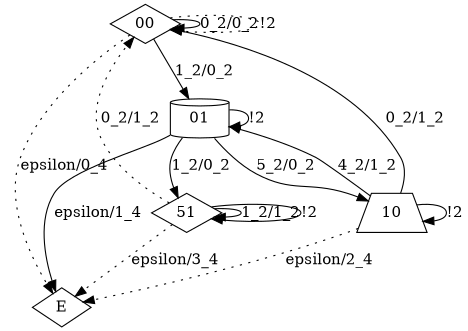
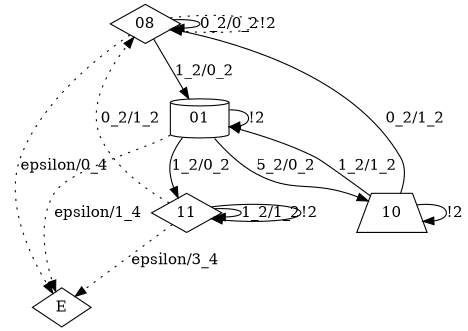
  digraph {
    rankdir=TB
    node [shape=diamond]
    edge [style=solid]
-   00
+   00 [label=08]
    01 [shape=cylinder]
    E
    10 [shape=trapezium]
-   11 [label=51]
+   11
    00 -> 00 [label="0_2/0_2"]
    00 -> 00 [label="!2" style=dotted]
    00 -> 01 [label="1_2/0_2"]
    00 -> E [label="\epsilon/0_4" style=dotted]
    01 -> 01 [label="!2"]
-   01 -> E [label="\epsilon/1_4"]
+   01 -> E [label="\epsilon/1_4" style=dotted]
    01 -> 10 [label="5_2/0_2"]
    01 -> 11 [label="1_2/0_2"]
    10 -> 00 [label="0_2/1_2"]
-   10 -> 01 [label="4_2/1_2"]
-   10 -> E [label="\epsilon/2_4" style=dotted]
+   10 -> 01 [label="1_2/1_2"]
    10 -> 10 [label="!2"]
    11 -> 00 [label="0_2/1_2" style=dotted]
    11 -> E [label="\epsilon/3_4" style=dotted]
    11 -> 11 [label="1_2/1_2"]
    11 -> 11 [label="!2"]
  }
